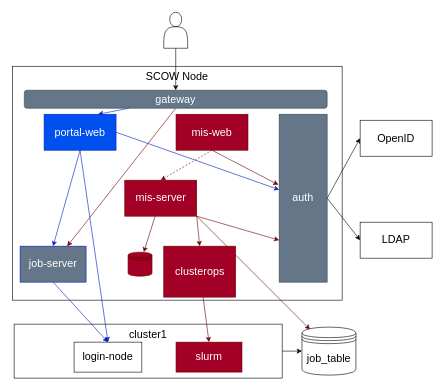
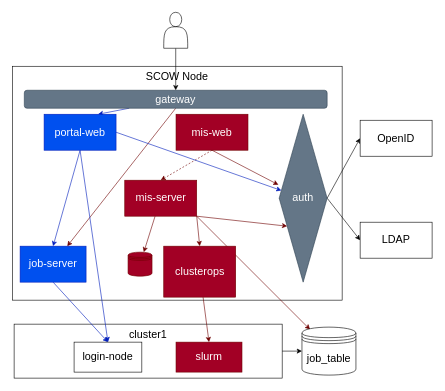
  <mxCell id="0" />
  <mxCell id="1" parent="0" />
  <mxCell id="2" style="edgeStyle=none;html=1;exitX=1;exitY=0.5;exitDx=0;exitDy=0;entryX=0;entryY=0.5;entryDx=0;entryDy=0;fontSize=18;labelBackgroundColor=none;" parent="1" source="3" target="22" edge="1"><mxGeometry relative="1" as="geometry" /></mxCell>
  <mxCell id="3" value="cluster1" style="rounded=0;whiteSpace=wrap;html=1;verticalAlign=top;fontSize=18;fillColor=none;labelBackgroundColor=none;" parent="1" vertex="1"><mxGeometry x="23" y="540" width="447" height="90" as="geometry" /></mxCell>
  <mxCell id="4" value="SCOW Node" style="rounded=0;whiteSpace=wrap;html=1;fillColor=none;verticalAlign=top;fontSize=18;labelBackgroundColor=none;" parent="1" vertex="1"><mxGeometry x="20" y="110" width="550" height="390" as="geometry" /></mxCell>
  <mxCell id="5" style="edgeStyle=none;html=1;exitX=0.5;exitY=1;exitDx=0;exitDy=0;fillColor=#a20025;strokeColor=#6F0000;labelBackgroundColor=none;" parent="1" source="7" target="33" edge="1"><mxGeometry relative="1" as="geometry" /></mxCell>
  <mxCell id="6" style="edgeStyle=none;html=1;entryX=0.75;entryY=0;entryDx=0;entryDy=0;fillColor=#0050ef;strokeColor=#001DBC;labelBackgroundColor=none;" parent="1" source="7" target="14" edge="1"><mxGeometry relative="1" as="geometry" /></mxCell>
  <mxCell id="7" value="gateway" style="whiteSpace=wrap;html=1;fontSize=18;fillColor=#647687;fontColor=#ffffff;strokeColor=#314354;labelBackgroundColor=none;rounded=1;" parent="1" vertex="1"><mxGeometry x="40" y="150" width="505" height="30" as="geometry" /></mxCell>
  <mxCell id="8" value="" style="edgeStyle=none;html=1;entryX=0.5;entryY=0;entryDx=0;entryDy=0;labelBackgroundColor=none;" parent="1" source="9" target="7" edge="1"><mxGeometry relative="1" as="geometry" /></mxCell>
  <mxCell id="9" value="" style="shape=actor;whiteSpace=wrap;html=1;labelBackgroundColor=none;" parent="1" vertex="1"><mxGeometry x="272.5" y="20" width="40" height="60" as="geometry" /></mxCell>
  <mxCell id="10" style="edgeStyle=none;html=1;entryX=0.15;entryY=0.05;entryDx=0;entryDy=0;fontSize=18;exitX=1;exitY=1;exitDx=0;exitDy=0;fillColor=#a20025;strokeColor=#6F0000;entryPerimeter=0;labelBackgroundColor=none;" parent="1" source="18" target="22" edge="1"><mxGeometry relative="1" as="geometry"><mxPoint x="20" y="320" as="targetPoint" /></mxGeometry></mxCell>
  <mxCell id="11" style="edgeStyle=none;html=1;exitX=1;exitY=0.5;exitDx=0;exitDy=0;fillColor=#0050ef;strokeColor=#001DBC;labelBackgroundColor=none;" parent="1" source="14" target="21" edge="1"><mxGeometry relative="1" as="geometry" /></mxCell>
  <mxCell id="12" style="edgeStyle=none;html=1;exitX=0.5;exitY=1;exitDx=0;exitDy=0;entryX=0.5;entryY=0;entryDx=0;entryDy=0;fontSize=18;fillColor=#0050ef;strokeColor=#001DBC;labelBackgroundColor=none;" parent="1" source="14" target="33" edge="1"><mxGeometry relative="1" as="geometry" /></mxCell>
  <mxCell id="13" style="edgeStyle=none;html=1;exitX=0.5;exitY=1;exitDx=0;exitDy=0;entryX=0.5;entryY=0;entryDx=0;entryDy=0;fontSize=18;fillColor=#0050ef;strokeColor=#001DBC;labelBackgroundColor=none;" parent="1" source="14" target="34" edge="1"><mxGeometry relative="1" as="geometry" /></mxCell>
  <mxCell id="14" value="portal-web" style="whiteSpace=wrap;html=1;fontSize=18;fillColor=#0050ef;fontColor=#ffffff;strokeColor=#001DBC;labelBackgroundColor=none;" parent="1" vertex="1"><mxGeometry x="73" y="190" width="120" height="60" as="geometry" /></mxCell>
  <mxCell id="15" style="edgeStyle=none;html=1;fontSize=18;fillColor=#a20025;strokeColor=#6F0000;labelBackgroundColor=none;" parent="1" source="18" target="29" edge="1"><mxGeometry relative="1" as="geometry" /></mxCell>
  <mxCell id="16" style="edgeStyle=none;html=1;entryX=0.5;entryY=0;entryDx=0;entryDy=0;fontSize=18;fillColor=#a20025;strokeColor=#6F0000;exitX=1;exitY=1;exitDx=0;exitDy=0;labelBackgroundColor=none;" parent="1" source="18" target="23" edge="1"><mxGeometry relative="1" as="geometry" /></mxCell>
  <mxCell id="17" style="edgeStyle=none;html=1;exitX=1;exitY=1;exitDx=0;exitDy=0;entryX=0;entryY=0.75;entryDx=0;entryDy=0;fillColor=#a20025;strokeColor=#6F0000;labelBackgroundColor=none;" parent="1" source="18" target="21" edge="1"><mxGeometry relative="1" as="geometry" /></mxCell>
  <mxCell id="18" value="&lt;span style=&quot;font-size: 18px&quot;&gt;mis-server&lt;br&gt;&lt;/span&gt;" style="whiteSpace=wrap;html=1;fillColor=#a20025;fontColor=#ffffff;strokeColor=#6F0000;labelBackgroundColor=none;" parent="1" vertex="1"><mxGeometry x="207.5" y="300" width="120" height="60" as="geometry" /></mxCell>
  <mxCell id="19" style="edgeStyle=none;html=1;entryX=0;entryY=0.5;entryDx=0;entryDy=0;fontSize=18;exitX=1;exitY=0.5;exitDx=0;exitDy=0;labelBackgroundColor=none;" parent="1" source="21" target="25" edge="1"><mxGeometry relative="1" as="geometry" /></mxCell>
  <mxCell id="20" style="edgeStyle=none;html=1;exitX=1;exitY=0.5;exitDx=0;exitDy=0;entryX=0;entryY=0.5;entryDx=0;entryDy=0;fontSize=18;labelBackgroundColor=none;" parent="1" source="21" target="24" edge="1"><mxGeometry relative="1" as="geometry" /></mxCell>
- <mxCell id="21" value="auth" style="whiteSpace=wrap;html=1;fontSize=18;fillColor=#647687;fontColor=#ffffff;strokeColor=#314354;labelBackgroundColor=none;" parent="1" vertex="1"><mxGeometry x="465" y="190" width="80" height="280" as="geometry" /></mxCell>
+ <mxCell id="21" value="auth" style="rhombus;whiteSpace=wrap;html=1;fontSize=18;fillColor=#647687;fontColor=#ffffff;strokeColor=#314354;labelBackgroundColor=none;" parent="1" vertex="1"><mxGeometry x="465" y="190" width="80" height="280" as="geometry" /></mxCell>
  <mxCell id="22" value="job_table" style="shape=datastore;whiteSpace=wrap;html=1;fontSize=18;labelBackgroundColor=none;" parent="1" vertex="1"><mxGeometry x="503" y="545" width="90" height="80" as="geometry" /></mxCell>
  <mxCell id="23" value="clusterops" style="whiteSpace=wrap;html=1;fontSize=18;fillColor=#a20025;fontColor=#ffffff;strokeColor=#6F0000;labelBackgroundColor=none;" parent="1" vertex="1"><mxGeometry x="272.5" y="410" width="120" height="85" as="geometry" /></mxCell>
  <mxCell id="24" value="LDAP" style="whiteSpace=wrap;html=1;fontSize=18;labelBackgroundColor=none;" parent="1" vertex="1"><mxGeometry x="600" y="370" width="120" height="60" as="geometry" /></mxCell>
  <mxCell id="25" value="&lt;span style=&quot;font-size: 18px&quot;&gt;OpenID&lt;/span&gt;" style="whiteSpace=wrap;html=1;labelBackgroundColor=none;" parent="1" vertex="1"><mxGeometry x="600" y="200" width="120" height="60" as="geometry" /></mxCell>
  <mxCell id="26" style="edgeStyle=none;html=1;exitX=0.5;exitY=1;exitDx=0;exitDy=0;entryX=-0.016;entryY=0.42;entryDx=0;entryDy=0;entryPerimeter=0;fillColor=#a20025;strokeColor=#6F0000;labelBackgroundColor=none;" parent="1" source="28" target="21" edge="1"><mxGeometry relative="1" as="geometry" /></mxCell>
  <mxCell id="27" style="edgeStyle=none;html=1;exitX=0.5;exitY=1;exitDx=0;exitDy=0;entryX=0.5;entryY=0;entryDx=0;entryDy=0;fontSize=18;fillColor=#a20025;strokeColor=#6F0000;labelBackgroundColor=none;dashed=1;" parent="1" source="28" target="18" edge="1"><mxGeometry relative="1" as="geometry" /></mxCell>
  <mxCell id="28" value="mis-web" style="whiteSpace=wrap;html=1;fontSize=18;fillColor=#a20025;fontColor=#ffffff;strokeColor=#6F0000;labelBackgroundColor=none;" parent="1" vertex="1"><mxGeometry x="293" y="190" width="120" height="60" as="geometry" /></mxCell>
  <mxCell id="29" value="" style="shape=datastore;whiteSpace=wrap;html=1;fontSize=18;fillColor=#a20025;fontColor=#ffffff;strokeColor=#6F0000;labelBackgroundColor=none;" parent="1" vertex="1"><mxGeometry x="213" y="420" width="40" height="40" as="geometry" /></mxCell>
  <mxCell id="30" value="slurm" style="rounded=0;whiteSpace=wrap;html=1;fontSize=18;fillColor=#a20025;fontColor=#ffffff;strokeColor=#6F0000;labelBackgroundColor=none;" parent="1" vertex="1"><mxGeometry x="293" y="570" width="110" height="50" as="geometry" /></mxCell>
  <mxCell id="31" style="edgeStyle=none;html=1;fontSize=18;entryX=0.5;entryY=0;entryDx=0;entryDy=0;fillColor=#a20025;strokeColor=#6F0000;labelBackgroundColor=none;" parent="1" source="23" target="30" edge="1"><mxGeometry relative="1" as="geometry"><mxPoint x="202.282" y="531.784" as="targetPoint" /></mxGeometry></mxCell>
  <mxCell id="32" style="edgeStyle=none;html=1;exitX=0.5;exitY=1;exitDx=0;exitDy=0;entryX=0.5;entryY=0;entryDx=0;entryDy=0;fillColor=#0050ef;strokeColor=#001DBC;labelBackgroundColor=none;" parent="1" source="33" target="34" edge="1"><mxGeometry relative="1" as="geometry" /></mxCell>
- <mxCell id="33" value="job-server" style="rounded=0;whiteSpace=wrap;html=1;fontSize=18;fillColor=#647687;fontColor=#ffffff;strokeColor=#001DBC;labelBackgroundColor=none;" parent="1" vertex="1"><mxGeometry x="33" y="410" width="110" height="60" as="geometry" /></mxCell>
+ <mxCell id="33" value="job-server" style="rounded=0;whiteSpace=wrap;html=1;fontSize=18;fillColor=#0050ef;fontColor=#ffffff;strokeColor=#001DBC;labelBackgroundColor=none;" parent="1" vertex="1"><mxGeometry x="33" y="410" width="110" height="60" as="geometry" /></mxCell>
  <mxCell id="34" value="login-node" style="rounded=0;whiteSpace=wrap;html=1;fontSize=18;labelBackgroundColor=none;" parent="1" vertex="1"><mxGeometry x="123" y="570" width="113" height="50" as="geometry" /></mxCell>
